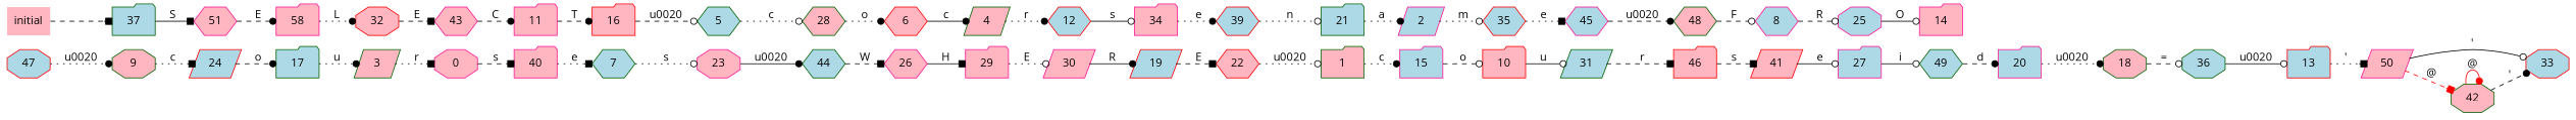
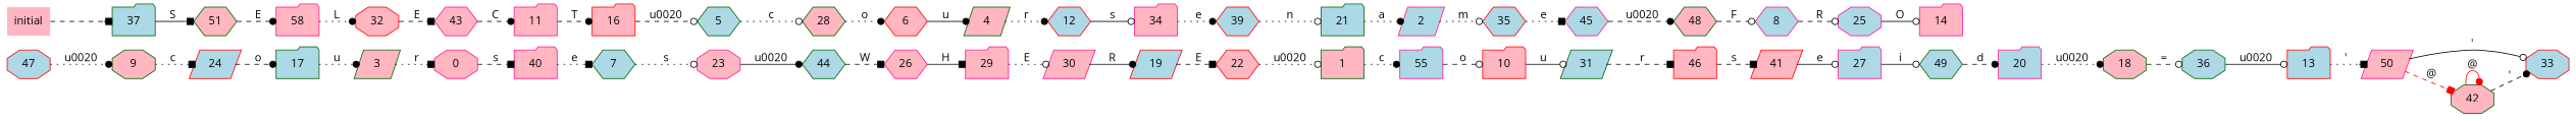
  digraph {
    fontname="Open Sans"
    rankdir=LR
    node [color=deeppink fillcolor=lightpink fontname="Open Sans" shape=folder style=filled]
    edge [arrowhead=dot fontname="Open Sans" style=dashed]
    0 [shape=octagon]
    40
    7 [color=darkgreen fillcolor=lightblue shape=hexagon]
    23 [shape=octagon]
    1 [color=darkgreen]
-   15 [fillcolor=lightblue]
+   15 [fillcolor=lightblue label=55]
    10 [color=red]
    31 [color=darkgreen fillcolor=lightblue shape=parallelogram]
    2 [fillcolor=lightblue shape=parallelogram]
    35 [color=red fillcolor=lightblue shape=hexagon]
    45 [fillcolor=lightblue shape=hexagon]
    48 [color=darkgreen shape=hexagon]
    3 [color=darkgreen shape=parallelogram]
    4 [color=darkgreen shape=parallelogram]
    12 [color=red fillcolor=lightblue shape=hexagon]
    34
    39 [color=red fillcolor=lightblue shape=hexagon]
    5 [color=darkgreen fillcolor=lightblue shape=hexagon]
    28 [color=darkgreen shape=hexagon]
    6 [color=red shape=hexagon]
    44 [color=darkgreen fillcolor=lightblue shape=hexagon]
    26 [shape=hexagon]
    8 [fillcolor=lightblue shape=hexagon]
    25 [fillcolor=lightblue shape=octagon]
    14
    9 [color=darkgreen shape=octagon]
    24 [color=red fillcolor=lightblue shape=parallelogram]
    17 [color=darkgreen fillcolor=lightblue]
    46 [color=red]
    41 [color=red shape=parallelogram]
    16 [color=red]
    11
    21 [color=darkgreen fillcolor=lightblue]
    13 [color=red fillcolor=lightblue]
    50 [shape=parallelogram]
    33 [color=red fillcolor=lightblue shape=octagon]
    42 [color=darkgreen shape=octagon]
    47 [color=red fillcolor=lightblue shape=octagon]
    18 [color=darkgreen shape=octagon]
    36 [color=darkgreen fillcolor=lightblue shape=octagon]
    19 [color=red fillcolor=lightblue shape=parallelogram]
    22 [color=red shape=hexagon]
    20 [fillcolor=lightblue]
    29
    30 [shape=parallelogram]
    27 [fillcolor=lightblue]
    49 [color=darkgreen fillcolor=lightblue shape=hexagon]
    32 [color=red shape=octagon]
    43 [shape=hexagon]
    37 [color=darkgreen fillcolor=lightblue]
-   51 [shape=hexagon]
+   51 [color=darkgreen shape=hexagon]
    n52 [label=58]
    initial [color=darkgreen shape=plaintext]
    0 -> 40 [arrowhead=box label=s]
    40 -> 7 [arrowhead=box label=e style=dotted]
    7 -> 23 [arrowhead=odot label=s style=dotted]
    23 -> 44 [label="\u0020" style=solid]
    1 -> 15 [label=c style=dotted]
    15 -> 10 [arrowhead=odot label=o]
    10 -> 31 [arrowhead=odot label=u style=solid]
    31 -> 46 [arrowhead=box label=r]
    2 -> 35 [arrowhead=odot label=m style=dotted]
    35 -> 45 [arrowhead=box label=e style=dotted]
    45 -> 48 [label="\u0020"]
    48 -> 8 [arrowhead=odot label=F]
    3 -> 0 [arrowhead=box label=r style=dotted]
    4 -> 12 [label=r style=dotted]
    12 -> 34 [arrowhead=odot label=s style=solid]
    34 -> 39 [label=e style=dotted]
    39 -> 21 [arrowhead=odot label=n style=dotted]
    5 -> 28 [arrowhead=odot label=c style=dotted]
    28 -> 6 [label=o style=dotted]
-   6 -> 4 [label=c style=solid]
+   6 -> 4 [label=u style=solid]
    44 -> 26 [arrowhead=box label=W]
    26 -> 29 [arrowhead=box label=H style=solid]
    8 -> 25 [arrowhead=odot label=R]
    25 -> 14 [arrowhead=odot label=O style=solid]
    9 -> 24 [arrowhead=box label=c style=dotted]
    24 -> 17 [label=o]
    17 -> 3 [label=u style=dotted]
    46 -> 41 [arrowhead=box label=s]
    41 -> 27 [arrowhead=odot label=e style=solid]
    16 -> 5 [arrowhead=odot label="\u0020"]
    11 -> 16 [label=T]
    21 -> 2 [label=a style=dotted]
    13 -> 50 [arrowhead=box label="'" style=dotted]
    50 -> 33 [arrowhead=odot label="'" style=solid]
    50 -> 42 [arrowhead=box color=red label="@"]
    42 -> 33 [label="'"]
    42 -> 42 [color=red label="@" style=solid]
    47 -> 9 [label="\u0020" style=dotted]
    18 -> 36 [arrowhead=odot label="="]
    36 -> 13 [arrowhead=odot label="\u0020" style=solid]
    19 -> 22 [arrowhead=box label=E]
    22 -> 1 [arrowhead=odot label="\u0020" style=dotted]
    20 -> 18 [label="\u0020" style=dotted]
    29 -> 30 [arrowhead=odot label=E style=dotted]
    30 -> 19 [label=R style=solid]
    27 -> 49 [arrowhead=odot label=i style=solid]
    49 -> 20 [label=d]
    32 -> 43 [arrowhead=box label=E]
    43 -> 11 [label=C]
    37 -> 51 [arrowhead=box label=S style=solid]
    51 -> n52 [label=E]
    n52 -> 32 [label=L style=dotted]
    initial -> 37 [arrowhead=box]
  }
